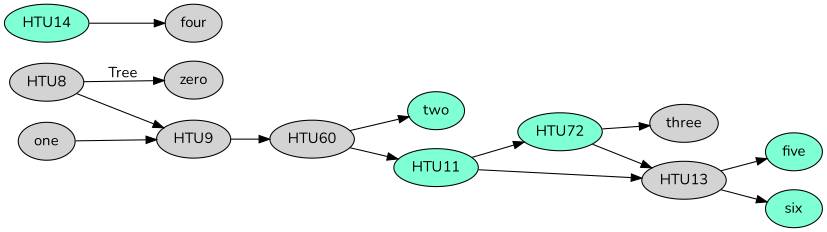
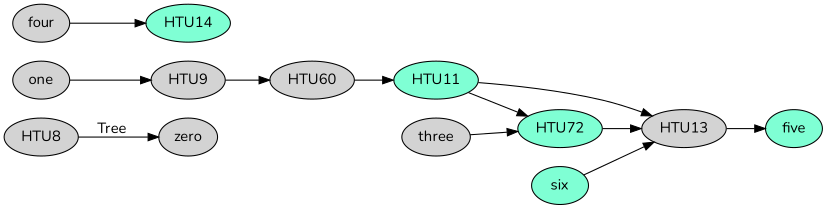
  digraph {
    fontname=Nunito
    rankdir=LR
    node [fillcolor=lightgrey fontname=Nunito style=filled]
    edge [fontname=Nunito]
    n1 [label=zero]
    n2 [label=one]
    n3 [label=HTU9]
-   n4 [fillcolor=aquamarine label=two]
    n5 [label=three]
    n6 [label=four]
    n7 [fillcolor=aquamarine label=five]
    n8 [fillcolor=aquamarine label=six]
    n9 [label=HTU8]
    n10 [label=HTU60]
    n11 [fillcolor=aquamarine label=HTU11]
    n12 [fillcolor=aquamarine label=HTU72]
    n13 [label=HTU13]
    n14 [fillcolor=aquamarine label=HTU14]
    n2 -> n3
    n3 -> n10
    n9 -> n1 [label=Tree]
-   n9 -> n3
-   n10 -> n4
    n10 -> n11
    n11 -> n12
    n11 -> n13
-   n12 -> n5
+   n5 -> n12
    n12 -> n13
    n13 -> n7
-   n13 -> n8
-   n14 -> n6
+   n8 -> n13
+   n6 -> n14
  }
